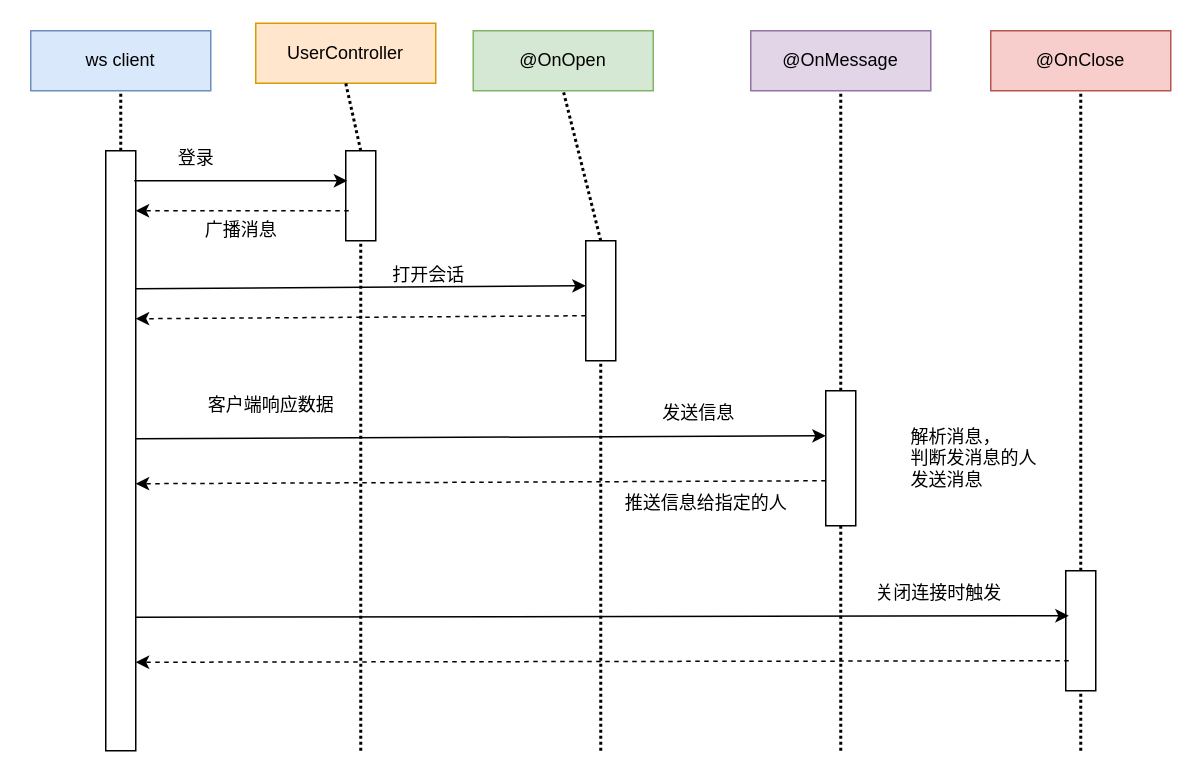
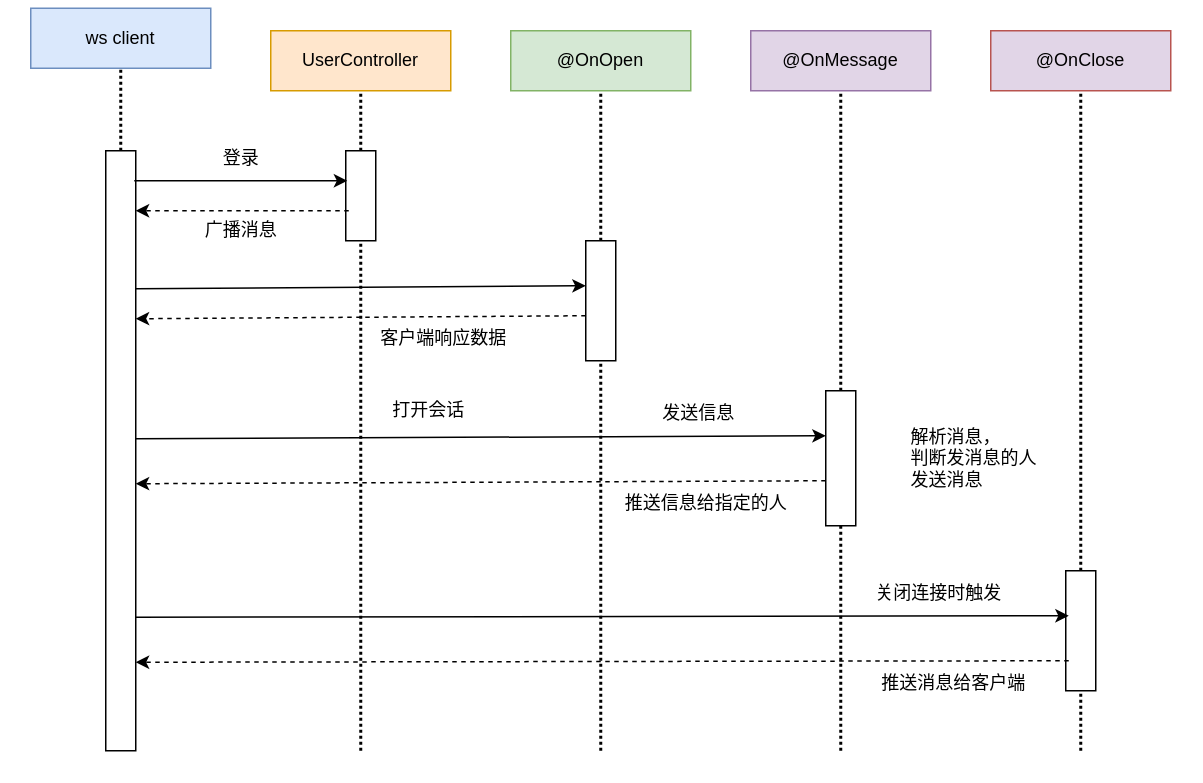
  <mxCell id="0" />
  <mxCell id="1" parent="0" />
- <mxCell id="2" value="ws client" style="rounded=0;whiteSpace=wrap;html=1;fillColor=#dae8fc;strokeColor=#6c8ebf;" parent="1" vertex="1"><mxGeometry x="20" y="20" width="120" height="40" as="geometry" /></mxCell>
- <mxCell id="3" value="UserController" style="rounded=0;whiteSpace=wrap;html=1;fillColor=#ffe6cc;strokeColor=#d79b00;" parent="1" vertex="1"><mxGeometry x="170" y="15" width="120" height="40" as="geometry" /></mxCell>
- <mxCell id="4" value="@OnOpen" style="rounded=0;whiteSpace=wrap;html=1;fillColor=#d5e8d4;strokeColor=#82b366;" parent="1" vertex="1"><mxGeometry x="315" y="20" width="120" height="40" as="geometry" /></mxCell>
+ <mxCell id="2" value="ws client" style="rounded=0;whiteSpace=wrap;html=1;fillColor=#dae8fc;strokeColor=#6c8ebf;" parent="1" vertex="1"><mxGeometry x="20" y="5" width="120" height="40" as="geometry" /></mxCell>
+ <mxCell id="3" value="UserController" style="rounded=0;whiteSpace=wrap;html=1;fillColor=#ffe6cc;strokeColor=#d79b00;" parent="1" vertex="1"><mxGeometry x="180" y="20" width="120" height="40" as="geometry" /></mxCell>
+ <mxCell id="4" value="@OnOpen" style="rounded=0;whiteSpace=wrap;html=1;fillColor=#d5e8d4;strokeColor=#82b366;" parent="1" vertex="1"><mxGeometry x="340" y="20" width="120" height="40" as="geometry" /></mxCell>
  <mxCell id="5" value="@OnMessage" style="rounded=0;whiteSpace=wrap;html=1;fillColor=#e1d5e7;strokeColor=#9673a6;" parent="1" vertex="1"><mxGeometry x="500" y="20" width="120" height="40" as="geometry" /></mxCell>
- <mxCell id="6" value="@OnClose" style="rounded=0;whiteSpace=wrap;html=1;fillColor=#f8cecc;strokeColor=#b85450;" parent="1" vertex="1"><mxGeometry x="660" y="20" width="120" height="40" as="geometry" /></mxCell>
+ <mxCell id="6" value="@OnClose" style="rounded=0;whiteSpace=wrap;html=1;fillColor=#e1d5e7;strokeColor=#b85450;" parent="1" vertex="1"><mxGeometry x="660" y="20" width="120" height="40" as="geometry" /></mxCell>
  <mxCell id="7" value="" style="endArrow=none;dashed=1;html=1;strokeWidth=2;rounded=0;entryX=0.5;entryY=1;entryDx=0;entryDy=0;exitX=0.5;exitY=0;exitDx=0;exitDy=0;dashPattern=1 1;" parent="1" source="8" target="2" edge="1"><mxGeometry width="50" height="50" relative="1" as="geometry"><mxPoint x="110" y="200" as="sourcePoint" /><mxPoint x="160" y="150" as="targetPoint" /></mxGeometry></mxCell>
  <mxCell id="8" value="" style="rounded=0;whiteSpace=wrap;html=1;" parent="1" vertex="1"><mxGeometry x="70" y="100" width="20" height="400" as="geometry" /></mxCell>
  <mxCell id="9" value="" style="rounded=0;whiteSpace=wrap;html=1;" parent="1" vertex="1"><mxGeometry x="230" y="100" width="20" height="60" as="geometry" /></mxCell>
  <mxCell id="10" value="" style="endArrow=none;dashed=1;html=1;strokeWidth=2;rounded=0;entryX=0.5;entryY=1;entryDx=0;entryDy=0;exitX=0.5;exitY=0;exitDx=0;exitDy=0;dashPattern=1 1;" parent="1" source="9" target="3" edge="1"><mxGeometry width="50" height="50" relative="1" as="geometry"><mxPoint x="90" y="110" as="sourcePoint" /><mxPoint x="90" y="70" as="targetPoint" /></mxGeometry></mxCell>
- <mxCell id="11" value="登录" style="text;html=1;align=center;verticalAlign=middle;resizable=0;points=[];autosize=1;strokeColor=none;fillColor=none;" parent="1" vertex="1"><mxGeometry x="105" y="90" width="50" height="30" as="geometry" /></mxCell>
+ <mxCell id="11" value="登录" style="text;html=1;align=center;verticalAlign=middle;resizable=0;points=[];autosize=1;strokeColor=none;fillColor=none;" parent="1" vertex="1"><mxGeometry x="135" y="90" width="50" height="30" as="geometry" /></mxCell>
  <mxCell id="12" style="edgeStyle=orthogonalEdgeStyle;rounded=0;orthogonalLoop=1;jettySize=auto;html=1;exitX=0.5;exitY=1;exitDx=0;exitDy=0;" parent="1" source="9" target="9" edge="1"><mxGeometry relative="1" as="geometry" /></mxCell>
  <mxCell id="13" value="" style="rounded=0;whiteSpace=wrap;html=1;" parent="1" vertex="1"><mxGeometry x="390" y="160" width="20" height="80" as="geometry" /></mxCell>
  <mxCell id="14" value="" style="rounded=0;whiteSpace=wrap;html=1;" parent="1" vertex="1"><mxGeometry x="550" y="260" width="20" height="90" as="geometry" /></mxCell>
  <mxCell id="15" value="" style="rounded=0;whiteSpace=wrap;html=1;" parent="1" vertex="1"><mxGeometry x="710" y="380" width="20" height="80" as="geometry" /></mxCell>
  <mxCell id="16" value="广播消息" style="text;html=1;align=center;verticalAlign=middle;resizable=0;points=[];autosize=1;strokeColor=none;fillColor=none;" vertex="1" parent="1"><mxGeometry x="120" y="138" width="80" height="30" as="geometry" /></mxCell>
  <mxCell id="17" value="" style="endArrow=classic;html=1;rounded=0;exitX=0.94;exitY=0.046;exitDx=0;exitDy=0;exitPerimeter=0;entryX=0;entryY=0.25;entryDx=0;entryDy=0;" edge="1" parent="1"><mxGeometry width="50" height="50" relative="1" as="geometry"><mxPoint x="90" y="192" as="sourcePoint" /><mxPoint x="390" y="190" as="targetPoint" /></mxGeometry></mxCell>
  <mxCell id="18" value="" style="endArrow=none;dashed=1;html=1;strokeWidth=2;rounded=0;entryX=0.5;entryY=1;entryDx=0;entryDy=0;dashPattern=1 1;" edge="1" parent="1" target="9"><mxGeometry width="50" height="50" relative="1" as="geometry"><mxPoint x="240" y="500" as="sourcePoint" /><mxPoint x="250" y="70" as="targetPoint" /></mxGeometry></mxCell>
  <mxCell id="19" value="" style="endArrow=classic;html=1;rounded=0;exitX=0.94;exitY=0.046;exitDx=0;exitDy=0;exitPerimeter=0;entryX=0.92;entryY=0.083;entryDx=0;entryDy=0;entryPerimeter=0;" edge="1" parent="1"><mxGeometry width="50" height="50" relative="1" as="geometry"><mxPoint x="89" y="120" as="sourcePoint" /><mxPoint x="231" y="120" as="targetPoint" /></mxGeometry></mxCell>
  <mxCell id="20" value="" style="endArrow=classic;html=1;rounded=0;exitX=0.94;exitY=0.046;exitDx=0;exitDy=0;exitPerimeter=0;entryX=0;entryY=0.25;entryDx=0;entryDy=0;dashed=1;" edge="1" parent="1"><mxGeometry width="50" height="50" relative="1" as="geometry"><mxPoint x="390" y="210" as="sourcePoint" /><mxPoint x="90" y="212" as="targetPoint" /></mxGeometry></mxCell>
- <mxCell id="21" value="打开会话" style="text;html=1;align=center;verticalAlign=middle;resizable=0;points=[];autosize=1;strokeColor=none;fillColor=none;" vertex="1" parent="1"><mxGeometry x="250" y="168" width="70" height="30" as="geometry" /></mxCell>
+ <mxCell id="21" value="打开会话" style="text;html=1;align=center;verticalAlign=middle;resizable=0;points=[];autosize=1;strokeColor=none;fillColor=none;" vertex="1" parent="1"><mxGeometry x="250" y="258" width="70" height="30" as="geometry" /></mxCell>
  <mxCell id="22" value="" style="endArrow=none;dashed=1;html=1;strokeWidth=2;rounded=0;entryX=0.5;entryY=1;entryDx=0;entryDy=0;exitX=0.5;exitY=0;exitDx=0;exitDy=0;dashPattern=1 1;" edge="1" parent="1" source="13" target="4"><mxGeometry width="50" height="50" relative="1" as="geometry"><mxPoint x="250" y="110" as="sourcePoint" /><mxPoint x="250" y="70" as="targetPoint" /></mxGeometry></mxCell>
  <mxCell id="23" value="" style="endArrow=none;dashed=1;html=1;strokeWidth=2;rounded=0;entryX=0.5;entryY=1;entryDx=0;entryDy=0;exitX=0.5;exitY=0;exitDx=0;exitDy=0;dashPattern=1 1;" edge="1" parent="1" source="14" target="5"><mxGeometry width="50" height="50" relative="1" as="geometry"><mxPoint x="410" y="170" as="sourcePoint" /><mxPoint x="410" y="70" as="targetPoint" /></mxGeometry></mxCell>
  <mxCell id="24" value="" style="endArrow=none;dashed=1;html=1;strokeWidth=2;rounded=0;entryX=0.5;entryY=1;entryDx=0;entryDy=0;exitX=0.5;exitY=0;exitDx=0;exitDy=0;dashPattern=1 1;" edge="1" parent="1" source="15" target="6"><mxGeometry width="50" height="50" relative="1" as="geometry"><mxPoint x="570" y="280" as="sourcePoint" /><mxPoint x="570" y="70" as="targetPoint" /></mxGeometry></mxCell>
  <mxCell id="25" value="" style="endArrow=none;dashed=1;html=1;strokeWidth=2;rounded=0;entryX=0.5;entryY=1;entryDx=0;entryDy=0;dashPattern=1 1;" edge="1" parent="1" target="13"><mxGeometry width="50" height="50" relative="1" as="geometry"><mxPoint x="400" y="500" as="sourcePoint" /><mxPoint x="410" y="70" as="targetPoint" /></mxGeometry></mxCell>
  <mxCell id="26" value="" style="endArrow=none;dashed=1;html=1;strokeWidth=2;rounded=0;entryX=0.5;entryY=1;entryDx=0;entryDy=0;dashPattern=1 1;" edge="1" parent="1" target="14"><mxGeometry width="50" height="50" relative="1" as="geometry"><mxPoint x="560" y="500" as="sourcePoint" /><mxPoint x="410" y="250" as="targetPoint" /></mxGeometry></mxCell>
  <mxCell id="27" value="" style="endArrow=none;dashed=1;html=1;strokeWidth=2;rounded=0;entryX=0.5;entryY=1;entryDx=0;entryDy=0;dashPattern=1 1;" edge="1" parent="1" target="15"><mxGeometry width="50" height="50" relative="1" as="geometry"><mxPoint x="720" y="500" as="sourcePoint" /><mxPoint x="570" y="360" as="targetPoint" /></mxGeometry></mxCell>
- <mxCell id="28" value="客户端响应数据" style="text;html=1;align=center;verticalAlign=middle;resizable=0;points=[];autosize=1;strokeColor=none;fillColor=none;" vertex="1" parent="1"><mxGeometry x="125" y="255" width="110" height="30" as="geometry" /></mxCell>
+ <mxCell id="28" value="客户端响应数据" style="text;html=1;align=center;verticalAlign=middle;resizable=0;points=[];autosize=1;strokeColor=none;fillColor=none;" vertex="1" parent="1"><mxGeometry x="240" y="210" width="110" height="30" as="geometry" /></mxCell>
  <mxCell id="29" value="" style="endArrow=classic;html=1;rounded=0;exitX=0.94;exitY=0.046;exitDx=0;exitDy=0;exitPerimeter=0;entryX=0;entryY=0.25;entryDx=0;entryDy=0;dashed=1;" edge="1" parent="1"><mxGeometry width="50" height="50" relative="1" as="geometry"><mxPoint x="550" y="320" as="sourcePoint" /><mxPoint x="90" y="322" as="targetPoint" /></mxGeometry></mxCell>
  <mxCell id="30" value="" style="endArrow=classic;html=1;rounded=0;exitX=0.94;exitY=0.046;exitDx=0;exitDy=0;exitPerimeter=0;entryX=0;entryY=0.25;entryDx=0;entryDy=0;" edge="1" parent="1"><mxGeometry width="50" height="50" relative="1" as="geometry"><mxPoint x="90" y="292" as="sourcePoint" /><mxPoint x="550" y="290" as="targetPoint" /></mxGeometry></mxCell>
  <mxCell id="31" value="发送信息" style="text;html=1;align=center;verticalAlign=middle;resizable=0;points=[];autosize=1;strokeColor=none;fillColor=none;" vertex="1" parent="1"><mxGeometry x="430" y="260" width="70" height="30" as="geometry" /></mxCell>
  <mxCell id="32" value="解析消息，&lt;div&gt;判断发消息的人&lt;/div&gt;&lt;div&gt;发送消息&lt;/div&gt;" style="text;html=1;align=left;verticalAlign=middle;resizable=0;points=[];autosize=1;strokeColor=none;fillColor=none;" vertex="1" parent="1"><mxGeometry x="605" y="275" width="110" height="60" as="geometry" /></mxCell>
  <mxCell id="33" value="推送信息给指定的人" style="text;html=1;align=center;verticalAlign=middle;resizable=0;points=[];autosize=1;strokeColor=none;fillColor=none;" vertex="1" parent="1"><mxGeometry x="405" y="320" width="130" height="30" as="geometry" /></mxCell>
  <mxCell id="34" value="" style="endArrow=classic;html=1;rounded=0;exitX=0.08;exitY=0.635;exitDx=0;exitDy=0;exitPerimeter=0;entryX=0;entryY=0.25;entryDx=0;entryDy=0;" edge="1" parent="1"><mxGeometry width="50" height="50" relative="1" as="geometry"><mxPoint x="90" y="411" as="sourcePoint" /><mxPoint x="712" y="410" as="targetPoint" /></mxGeometry></mxCell>
  <mxCell id="35" value="" style="endArrow=classic;html=1;rounded=0;exitX=0.08;exitY=0.635;exitDx=0;exitDy=0;exitPerimeter=0;entryX=0;entryY=0.25;entryDx=0;entryDy=0;dashed=1;" edge="1" parent="1"><mxGeometry width="50" height="50" relative="1" as="geometry"><mxPoint x="712" y="440" as="sourcePoint" /><mxPoint x="90" y="441" as="targetPoint" /></mxGeometry></mxCell>
  <mxCell id="36" value="关闭连接时触发" style="text;html=1;align=center;verticalAlign=middle;resizable=0;points=[];autosize=1;strokeColor=none;fillColor=none;" vertex="1" parent="1"><mxGeometry x="570" y="380" width="110" height="30" as="geometry" /></mxCell>
+ <mxCell id="37" value="推送消息给客户端" style="text;html=1;align=center;verticalAlign=middle;resizable=0;points=[];autosize=1;strokeColor=none;fillColor=none;" vertex="1" parent="1"><mxGeometry x="575" y="440" width="120" height="30" as="geometry" /></mxCell>
  <mxCell id="38" value="" style="endArrow=classic;html=1;rounded=0;exitX=0.94;exitY=0.046;exitDx=0;exitDy=0;exitPerimeter=0;entryX=0.92;entryY=0.083;entryDx=0;entryDy=0;entryPerimeter=0;dashed=1;" edge="1" parent="1"><mxGeometry width="50" height="50" relative="1" as="geometry"><mxPoint x="232" y="140" as="sourcePoint" /><mxPoint x="90" y="140" as="targetPoint" /></mxGeometry></mxCell>
